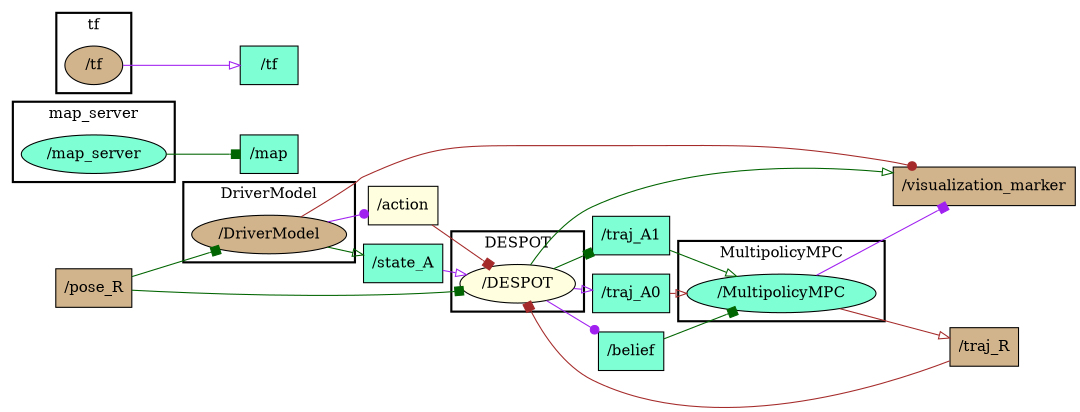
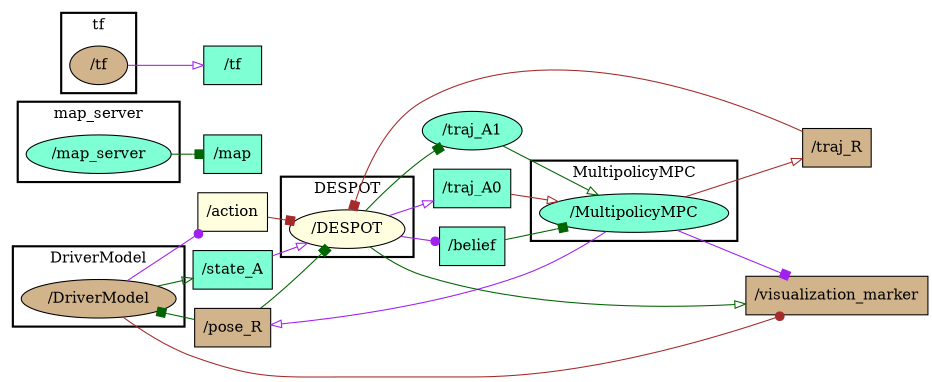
  digraph {
    compound=True
    rank=same
    rankdir=LR
    ranksep=0.2
    node [fillcolor=aquamarine shape=box style=filled]
    edge [arrowhead=onormal color=darkgreen penwidth=1]
    n1 [height=0.5 label="/MultipolicyMPC" shape=ellipse width=2.0582]
    n2 [height=0.5 label="/map_server" shape=ellipse width=1.5165]
    n3 [fillcolor=tan height=0.5 label="/tf" shape=ellipse width=0.75]
    n4 [fillcolor=tan height=0.5 label="/DriverModel" shape=ellipse width=1.661]
    n5 [fillcolor=lightyellow height=0.5 label="/DESPOT" shape=ellipse width=1.2818]
    n6 [fillcolor=tan height=0.5 label="/traj_R" width=0.75]
    n7 [fillcolor=tan height=0.5 label="/visualization_marker" width=1.875]
    n8 [fillcolor=tan height=0.5 label="/pose_R" width=0.84722]
    n9 [height=0.5 label="/map" width=0.75]
    n10 [height=0.5 label="/tf" width=0.75]
    n11 [fillcolor=lightyellow height=0.5 label="/action" width=0.75]
    n12 [height=0.5 label="/state_A" width=0.86111]
-   n13 [height=0.5 label="/traj_A1" width=0.86111]
+   n13 [height=0.5 label="/traj_A1" shape=ellipse width=0.86111]
    n14 [height=0.5 label="/traj_A0" width=0.86111]
    n15 [height=0.5 label="/belief" width=0.75]
    subgraph cluster_1 {
      label=MultipolicyMPC
      style=bold
      n1
    }
    subgraph cluster_2 {
      label=map_server
      style=bold
      n2
    }
    subgraph cluster_3 {
      label=tf
      style=bold
      n3
    }
    subgraph cluster_4 {
      label=DriverModel
      style=bold
      n4
    }
    subgraph cluster_5 {
      label=DESPOT
      style=bold
      n5
    }
    n1 -> n6 [color=brown]
    n1 -> n7 [arrowhead=box color=purple]
+   n1 -> n8 [color=purple]
    n2 -> n9 [arrowhead=box]
    n3 -> n10 [color=purple]
    n4 -> n7 [arrowhead=dot color=brown]
    n4 -> n11 [arrowhead=dot color=purple]
    n4 -> n12
    n5 -> n7
    n5 -> n13 [arrowhead=box]
    n5 -> n14 [color=purple]
    n5 -> n15 [arrowhead=dot color=purple]
    n6 -> n5 [arrowhead=box color=brown]
    n8 -> n4 [arrowhead=box]
    n8 -> n5 [arrowhead=box]
    n11 -> n5 [arrowhead=box color=brown]
    n12 -> n5 [color=purple]
    n13 -> n1
    n14 -> n1 [color=brown]
    n15 -> n1 [arrowhead=box]
  }
